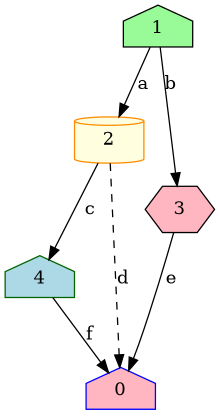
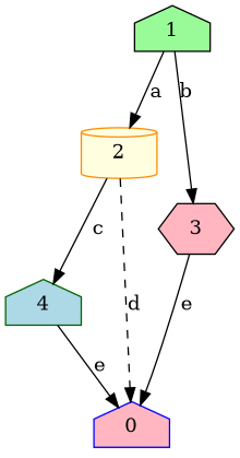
  digraph {
    node [color=black fillcolor=lightpink shape=house style=filled]
    edge [style=solid]
    1 [fillcolor=palegreen role=start]
    2 [color=darkorange fillcolor=lightyellow shape=cylinder]
    3 [shape=hexagon]
    4 [color=darkgreen fillcolor=lightblue]
    n5 [color=blue label=0 role=end]
    1 -> 2 [label=a]
    1 -> 3 [label=b]
    2 -> 4 [label=c]
    2 -> n5 [label=d style=dashed]
    3 -> n5 [label=e]
-   4 -> n5 [label=f]
+   4 -> n5 [label=e]
  }
